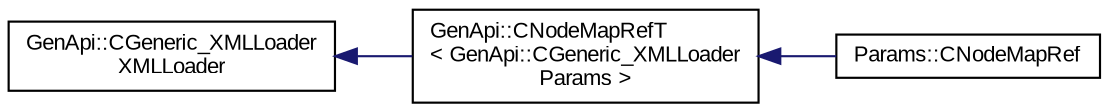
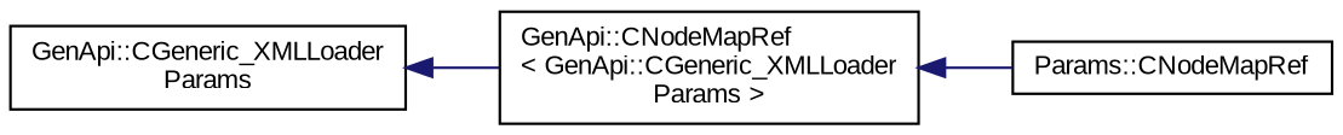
  digraph {
    fontname="Liberation Sans"
    rankdir=LR
    node [color=black fillcolor=white fontname="Liberation Sans" fontsize=10 shape=record style=filled]
    edge [color=midnightblue dir=back fontname="Liberation Sans" fontsize=10 labelfontname=Helvetica labelfontsize=10 style=solid]
-   n1 [height=0.2 label="GenApi::CGeneric_XMLLoader\lXMLLoader" width=0.4]
-   n2 [height=0.2 label="GenApi::CNodeMapRefT\l\< GenApi::CGeneric_XMLLoader\lParams \>" width=0.4]
+   n1 [height=0.2 label="GenApi::CGeneric_XMLLoader\lParams" width=0.4]
+   n2 [height=0.2 label="GenApi::CNodeMapRef\l\< GenApi::CGeneric_XMLLoader\lParams \>" width=0.4]
    n3 [height=0.2 label="Params::CNodeMapRef" width=0.4]
    n1 -> n2
    n2 -> n3
  }
